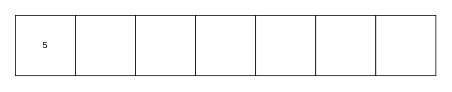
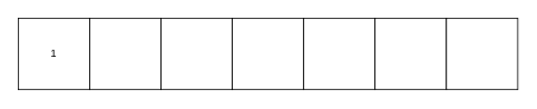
  <mxCell id="0" />
  <mxCell id="1" parent="0" />
- <mxCell id="2" value="5" style="rounded=0;whiteSpace=wrap;html=1;" vertex="1" parent="1"><mxGeometry x="20" y="20" width="80" height="80" as="geometry" /></mxCell>
+ <mxCell id="2" value="1" style="rounded=0;whiteSpace=wrap;html=1;" vertex="1" parent="1"><mxGeometry x="20" y="20" width="80" height="80" as="geometry" /></mxCell>
  <mxCell id="3" value="" style="rounded=0;whiteSpace=wrap;html=1;" vertex="1" parent="1"><mxGeometry x="100" y="20" width="80" height="80" as="geometry" /></mxCell>
  <mxCell id="4" value="" style="rounded=0;whiteSpace=wrap;html=1;" vertex="1" parent="1"><mxGeometry x="180" y="20" width="80" height="80" as="geometry" /></mxCell>
  <mxCell id="5" value="" style="rounded=0;whiteSpace=wrap;html=1;" vertex="1" parent="1"><mxGeometry x="260" y="20" width="80" height="80" as="geometry" /></mxCell>
  <mxCell id="6" value="" style="rounded=0;whiteSpace=wrap;html=1;" vertex="1" parent="1"><mxGeometry x="340" y="20" width="80" height="80" as="geometry" /></mxCell>
  <mxCell id="7" value="" style="rounded=0;whiteSpace=wrap;html=1;" vertex="1" parent="1"><mxGeometry x="420" y="20" width="80" height="80" as="geometry" /></mxCell>
  <mxCell id="8" value="" style="rounded=0;whiteSpace=wrap;html=1;" vertex="1" parent="1"><mxGeometry x="500" y="20" width="80" height="80" as="geometry" /></mxCell>
